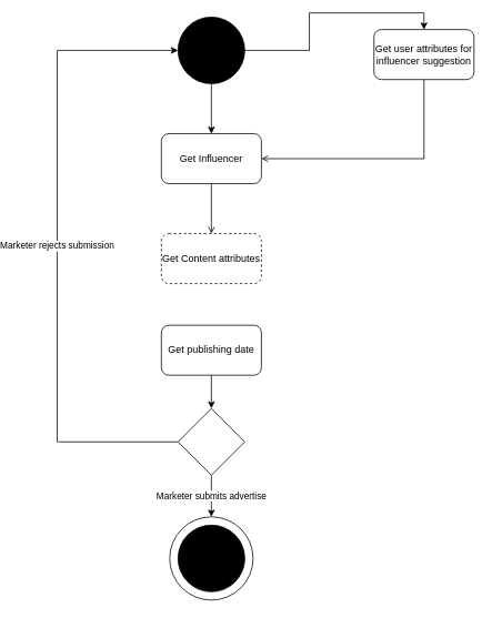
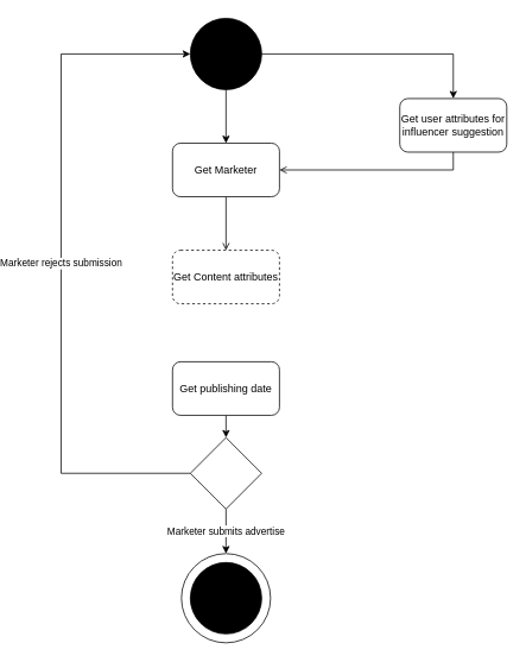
  <mxCell id="0" />
  <mxCell id="1" parent="0" />
  <mxCell id="2" style="edgeStyle=orthogonalEdgeStyle;rounded=0;orthogonalLoop=1;jettySize=auto;html=1;exitX=1;exitY=0.5;exitDx=0;exitDy=0;entryX=0.5;entryY=0;entryDx=0;entryDy=0;" edge="1" parent="1" source="4" target="6"><mxGeometry relative="1" as="geometry" /></mxCell>
  <mxCell id="3" style="edgeStyle=orthogonalEdgeStyle;rounded=0;orthogonalLoop=1;jettySize=auto;html=1;exitX=0.5;exitY=1;exitDx=0;exitDy=0;entryX=0.5;entryY=0;entryDx=0;entryDy=0;" edge="1" parent="1" source="4" target="8"><mxGeometry relative="1" as="geometry" /></mxCell>
  <mxCell id="4" value="" style="ellipse;whiteSpace=wrap;html=1;aspect=fixed;fillColor=#000000;" vertex="1" parent="1"><mxGeometry x="165" y="20" width="80" height="80" as="geometry" /></mxCell>
  <mxCell id="5" style="edgeStyle=orthogonalEdgeStyle;rounded=0;orthogonalLoop=1;jettySize=auto;html=1;exitX=0.5;exitY=1;exitDx=0;exitDy=0;entryX=1;entryY=0.5;entryDx=0;entryDy=0;endArrow=open;" edge="1" parent="1" source="6" target="8"><mxGeometry relative="1" as="geometry" /></mxCell>
- <mxCell id="6" value="Get user attributes for influencer suggestion" style="rounded=1;whiteSpace=wrap;html=1;fillColor=#FFFFFF;" vertex="1" parent="1"><mxGeometry x="400" y="35" width="120" height="60" as="geometry" /></mxCell>
+ <mxCell id="6" value="Get user attributes for influencer suggestion" style="rounded=1;whiteSpace=wrap;html=1;fillColor=#FFFFFF;" vertex="1" parent="1"><mxGeometry x="400" y="110" width="120" height="60" as="geometry" /></mxCell>
  <mxCell id="7" style="edgeStyle=orthogonalEdgeStyle;rounded=0;orthogonalLoop=1;jettySize=auto;html=1;exitX=0.5;exitY=1;exitDx=0;exitDy=0;entryX=0.5;entryY=0;entryDx=0;entryDy=0;endArrow=open;" edge="1" parent="1" source="8" target="9"><mxGeometry relative="1" as="geometry" /></mxCell>
- <mxCell id="8" value="Get Influencer" style="rounded=1;whiteSpace=wrap;html=1;fillColor=#FFFFFF;" vertex="1" parent="1"><mxGeometry x="145" y="160" width="120" height="60" as="geometry" /></mxCell>
+ <mxCell id="8" value="Get Marketer" style="rounded=1;whiteSpace=wrap;html=1;fillColor=#FFFFFF;" vertex="1" parent="1"><mxGeometry x="145" y="160" width="120" height="60" as="geometry" /></mxCell>
  <mxCell id="9" value="Get Content attributes" style="rounded=1;whiteSpace=wrap;html=1;fillColor=#FFFFFF;dashed=1;" vertex="1" parent="1"><mxGeometry x="145" y="280" width="120" height="60" as="geometry" /></mxCell>
  <mxCell id="10" style="edgeStyle=orthogonalEdgeStyle;rounded=0;orthogonalLoop=1;jettySize=auto;html=1;exitX=0.5;exitY=1;exitDx=0;exitDy=0;entryX=0.5;entryY=0;entryDx=0;entryDy=0;" edge="1" parent="1" source="11" target="14"><mxGeometry relative="1" as="geometry" /></mxCell>
- <mxCell id="11" value="Get publishing date" style="rounded=1;whiteSpace=wrap;html=1;fillColor=#FFFFFF;" vertex="1" parent="1"><mxGeometry x="145" y="390" width="120" height="60" as="geometry" /></mxCell>
+ <mxCell id="11" value="Get publishing date" style="rounded=1;whiteSpace=wrap;html=1;fillColor=#FFFFFF;" vertex="1" parent="1"><mxGeometry x="145" y="405" width="120" height="60" as="geometry" /></mxCell>
  <mxCell id="12" value="Marketer rejects submission" style="edgeStyle=orthogonalEdgeStyle;rounded=0;orthogonalLoop=1;jettySize=auto;html=1;exitX=0;exitY=0.5;exitDx=0;exitDy=0;entryX=0;entryY=0.5;entryDx=0;entryDy=0;" edge="1" parent="1" source="14" target="4"><mxGeometry relative="1" as="geometry"><Array as="points"><mxPoint x="20" y="530" /><mxPoint x="20" y="60" /></Array></mxGeometry></mxCell>
  <mxCell id="13" value="Marketer submits advertise" style="edgeStyle=orthogonalEdgeStyle;rounded=0;orthogonalLoop=1;jettySize=auto;html=1;exitX=0.5;exitY=1;exitDx=0;exitDy=0;" edge="1" parent="1" source="14"><mxGeometry relative="1" as="geometry"><mxPoint x="205" y="620" as="targetPoint" /></mxGeometry></mxCell>
  <mxCell id="14" value="" style="rhombus;whiteSpace=wrap;html=1;fillColor=#FFFFFF;" vertex="1" parent="1"><mxGeometry x="165" y="490" width="80" height="80" as="geometry" /></mxCell>
  <mxCell id="15" value="" style="group" vertex="1" connectable="0" parent="1"><mxGeometry x="155" y="620" width="100" height="100" as="geometry" /></mxCell>
  <mxCell id="16" value="" style="group" vertex="1" connectable="0" parent="15"><mxGeometry width="100" height="100" as="geometry" /></mxCell>
  <mxCell id="17" value="" style="ellipse;whiteSpace=wrap;html=1;aspect=fixed;" vertex="1" parent="16"><mxGeometry width="100" height="100" as="geometry" /></mxCell>
  <mxCell id="18" value="" style="ellipse;whiteSpace=wrap;html=1;aspect=fixed;fillColor=#000000;" vertex="1" parent="16"><mxGeometry x="10" y="10" width="80" height="80" as="geometry" /></mxCell>
